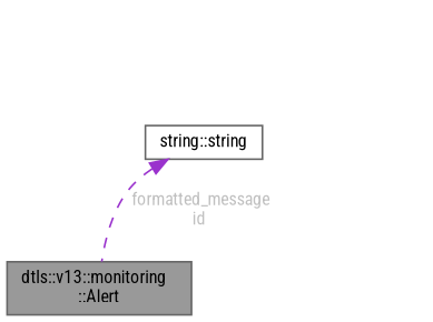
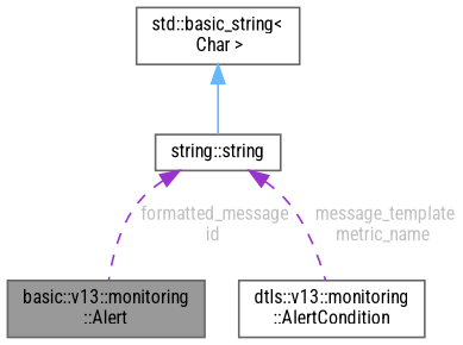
  digraph {
    fontname="Roboto Condensed"
    node [color=gray40 fillcolor=white fontname="Roboto Condensed" fontsize=10 shape=box style=filled]
    edge [color=darkorchid3 dir=back fontcolor=grey fontname="Roboto Condensed" fontsize=10 labelfontname=Helvetica labelfontsize=10 style=dashed]
-   n1 [fillcolor=grey60 fontcolor=black height=0.2 label="dtls::v13::monitoring\l::Alert" width=0.4]
+   n1 [fillcolor=grey60 fontcolor=black height=0.2 label="basic::v13::monitoring\l::Alert" width=0.4]
    n2 [height=0.2 label="string::string" width=0.4]
+   n3 [height=0.2 label="dtls::v13::monitoring\l::AlertCondition" width=0.4]
+   n4 [height=0.2 label="std::basic_string\<\l Char \>" width=0.4]
    n2 -> n1 [label=" formatted_message\nid"]
+   n2 -> n3 [label=" message_template\nmetric_name"]
+   n4 -> n2 [color=steelblue1 style=solid fontcolor=""]
  }
